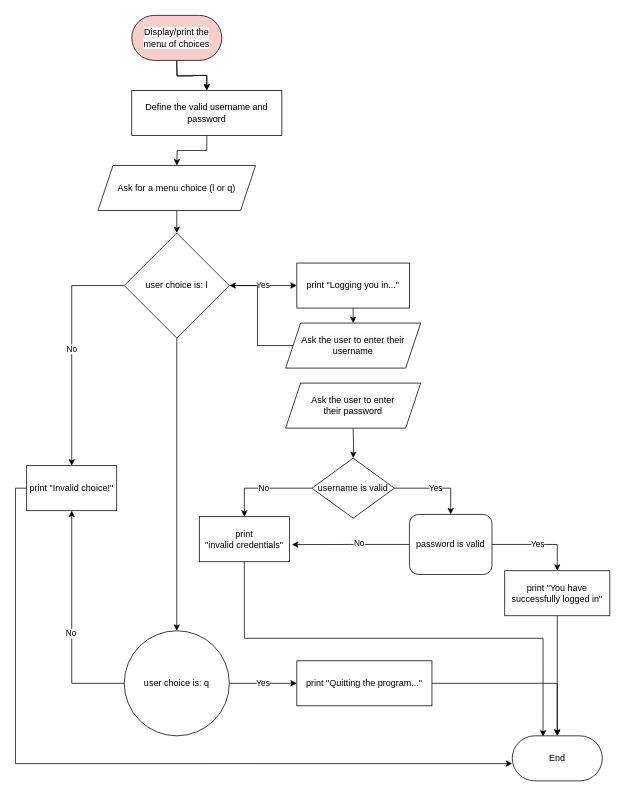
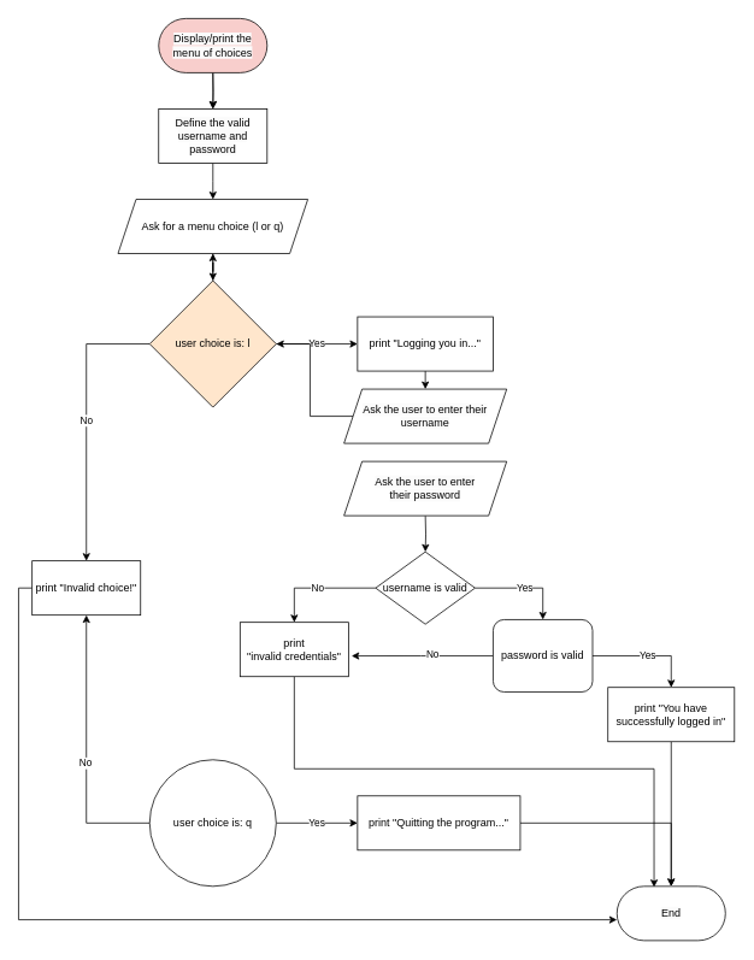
  <mxCell id="0" />
  <mxCell id="1" parent="0" />
  <mxCell id="2" style="edgeStyle=orthogonalEdgeStyle;rounded=0;orthogonalLoop=1;jettySize=auto;html=1;entryX=0.5;entryY=0;entryDx=0;entryDy=0;" parent="1" target="6" edge="1"><mxGeometry relative="1" as="geometry"><mxPoint x="235" y="280" as="sourcePoint" /></mxGeometry></mxCell>
  <mxCell id="3" value="Yes" style="edgeStyle=orthogonalEdgeStyle;rounded=0;orthogonalLoop=1;jettySize=auto;html=1;entryX=0;entryY=0.5;entryDx=0;entryDy=0;" parent="1" source="6" target="10" edge="1"><mxGeometry relative="1" as="geometry" /></mxCell>
- <mxCell id="4" style="edgeStyle=orthogonalEdgeStyle;rounded=0;orthogonalLoop=1;jettySize=auto;html=1;" parent="1" source="6" target="14" edge="1"><mxGeometry relative="1" as="geometry" /></mxCell>
+ <mxCell id="4" style="edgeStyle=orthogonalEdgeStyle;rounded=0;orthogonalLoop=1;jettySize=auto;html=1;" parent="1" source="6" target="36" edge="1"><mxGeometry relative="1" as="geometry" /></mxCell>
  <mxCell id="5" value="No" style="edgeStyle=orthogonalEdgeStyle;rounded=0;orthogonalLoop=1;jettySize=auto;html=1;" parent="1" source="6" target="31" edge="1"><mxGeometry relative="1" as="geometry" /></mxCell>
- <mxCell id="6" value="user choice is: l" style="rhombus;whiteSpace=wrap;html=1;rounded=0;" parent="1" vertex="1"><mxGeometry x="165" y="310" width="140" height="140" as="geometry" /></mxCell>
+ <mxCell id="6" value="user choice is: l" style="rhombus;whiteSpace=wrap;html=1;rounded=0;fillColor=#ffe6cc;" parent="1" vertex="1"><mxGeometry x="165" y="310" width="140" height="140" as="geometry" /></mxCell>
  <mxCell id="7" style="edgeStyle=orthogonalEdgeStyle;rounded=0;orthogonalLoop=1;jettySize=auto;html=1;entryX=0.5;entryY=0;entryDx=0;entryDy=0;" parent="1" source="8" edge="1"><mxGeometry relative="1" as="geometry"><mxPoint x="235" y="220" as="targetPoint" /></mxGeometry></mxCell>
- <mxCell id="8" value="&lt;span style=&quot;color: rgb(0, 0, 0); font-family: Helvetica; font-size: 12px; font-style: normal; font-variant-ligatures: normal; font-variant-caps: normal; font-weight: 400; letter-spacing: normal; orphans: 2; text-align: center; text-indent: 0px; text-transform: none; widows: 2; word-spacing: 0px; -webkit-text-stroke-width: 0px; background-color: rgb(251, 251, 251); text-decoration-thickness: initial; text-decoration-style: initial; text-decoration-color: initial; float: none; display: inline !important;&quot;&gt;Define the valid username and password&lt;/span&gt;" style="rounded=0;whiteSpace=wrap;html=1;" parent="1" vertex="1"><mxGeometry x="175" y="120" width="200" height="60" as="geometry" /></mxCell>
+ <mxCell id="8" value="&lt;span style=&quot;color: rgb(0, 0, 0); font-family: Helvetica; font-size: 12px; font-style: normal; font-variant-ligatures: normal; font-variant-caps: normal; font-weight: 400; letter-spacing: normal; orphans: 2; text-align: center; text-indent: 0px; text-transform: none; widows: 2; word-spacing: 0px; -webkit-text-stroke-width: 0px; background-color: rgb(251, 251, 251); text-decoration-thickness: initial; text-decoration-style: initial; text-decoration-color: initial; float: none; display: inline !important;&quot;&gt;Define the valid username and password&lt;/span&gt;" style="rounded=0;whiteSpace=wrap;html=1;" parent="1" vertex="1"><mxGeometry x="175" y="120" width="120" height="60" as="geometry" /></mxCell>
  <mxCell id="9" value="" style="edgeStyle=orthogonalEdgeStyle;rounded=0;orthogonalLoop=1;jettySize=auto;html=1;" parent="1" source="10" edge="1"><mxGeometry relative="1" as="geometry"><mxPoint x="470" y="430" as="targetPoint" /></mxGeometry></mxCell>
  <mxCell id="10" value="print &quot;Logging you in...&quot;" style="whiteSpace=wrap;html=1;rounded=0;" parent="1" vertex="1"><mxGeometry x="395" y="350" width="150" height="60" as="geometry" /></mxCell>
  <mxCell id="11" value="Yes" style="edgeStyle=orthogonalEdgeStyle;rounded=0;orthogonalLoop=1;jettySize=auto;html=1;" parent="1" source="14" target="16" edge="1"><mxGeometry relative="1" as="geometry" /></mxCell>
  <mxCell id="12" style="edgeStyle=orthogonalEdgeStyle;rounded=0;orthogonalLoop=1;jettySize=auto;html=1;entryX=0.5;entryY=1;entryDx=0;entryDy=0;" parent="1" source="14" target="31" edge="1"><mxGeometry relative="1" as="geometry" /></mxCell>
  <mxCell id="13" value="No" style="edgeLabel;html=1;align=center;verticalAlign=middle;resizable=0;points=[];" parent="12" vertex="1" connectable="0"><mxGeometry x="-0.085" y="2" relative="1" as="geometry"><mxPoint as="offset" /></mxGeometry></mxCell>
  <mxCell id="14" value="user choice is: q" style="ellipse;whiteSpace=wrap;html=1;" parent="1" vertex="1"><mxGeometry x="165" y="840" width="140" height="140" as="geometry" /></mxCell>
  <mxCell id="15" style="edgeStyle=orthogonalEdgeStyle;rounded=0;orthogonalLoop=1;jettySize=auto;html=1;" parent="1" source="16" target="35" edge="1"><mxGeometry relative="1" as="geometry" /></mxCell>
  <mxCell id="16" value="print &quot;Quitting the program&lt;span style=&quot;background-color: initial;&quot;&gt;...&quot;&lt;/span&gt;" style="whiteSpace=wrap;html=1;rounded=0;" parent="1" vertex="1"><mxGeometry x="395" y="880" width="180" height="60" as="geometry" /></mxCell>
  <mxCell id="17" value="" style="edgeStyle=orthogonalEdgeStyle;rounded=0;orthogonalLoop=1;jettySize=auto;html=1;" parent="1" edge="1"><mxGeometry relative="1" as="geometry"><mxPoint x="470" y="490" as="sourcePoint" /></mxGeometry></mxCell>
  <mxCell id="18" style="edgeStyle=orthogonalEdgeStyle;rounded=0;orthogonalLoop=1;jettySize=auto;html=1;" parent="1" target="21" edge="1"><mxGeometry relative="1" as="geometry"><mxPoint x="470" y="570" as="sourcePoint" /></mxGeometry></mxCell>
  <mxCell id="19" value="Yes" style="edgeStyle=orthogonalEdgeStyle;rounded=0;orthogonalLoop=1;jettySize=auto;html=1;entryX=0.5;entryY=0;entryDx=0;entryDy=0;" parent="1" source="21" target="25" edge="1"><mxGeometry relative="1" as="geometry"><mxPoint x="575" y="700" as="targetPoint" /></mxGeometry></mxCell>
  <mxCell id="20" value="No" style="edgeStyle=orthogonalEdgeStyle;rounded=0;orthogonalLoop=1;jettySize=auto;html=1;entryX=0.5;entryY=0;entryDx=0;entryDy=0;" parent="1" source="21" target="27" edge="1"><mxGeometry relative="1" as="geometry" /></mxCell>
  <mxCell id="21" value="username is valid" style="rhombus;whiteSpace=wrap;html=1;rounded=0;" parent="1" vertex="1"><mxGeometry x="415" y="610" width="110" height="80" as="geometry" /></mxCell>
  <mxCell id="22" style="edgeStyle=orthogonalEdgeStyle;rounded=0;orthogonalLoop=1;jettySize=auto;html=1;entryX=1.028;entryY=0.619;entryDx=0;entryDy=0;entryPerimeter=0;" parent="1" source="25" target="27" edge="1"><mxGeometry relative="1" as="geometry" /></mxCell>
  <mxCell id="23" value="No" style="edgeLabel;html=1;align=center;verticalAlign=middle;resizable=0;points=[];" parent="22" vertex="1" connectable="0"><mxGeometry x="-0.139" y="-2" relative="1" as="geometry"><mxPoint x="-1" as="offset" /></mxGeometry></mxCell>
  <mxCell id="24" value="Yes" style="edgeStyle=orthogonalEdgeStyle;rounded=0;orthogonalLoop=1;jettySize=auto;html=1;entryX=0.5;entryY=0;entryDx=0;entryDy=0;" parent="1" source="25" target="29" edge="1"><mxGeometry relative="1" as="geometry" /></mxCell>
  <mxCell id="25" value="password is valid" style="whiteSpace=wrap;html=1;rounded=1;" parent="1" vertex="1"><mxGeometry x="545" y="685" width="110" height="80" as="geometry" /></mxCell>
  <mxCell id="26" style="edgeStyle=orthogonalEdgeStyle;rounded=0;orthogonalLoop=1;jettySize=auto;html=1;entryX=0.342;entryY=0.017;entryDx=0;entryDy=0;entryPerimeter=0;" edge="1" parent="1" source="27" target="35"><mxGeometry relative="1" as="geometry"><Array as="points"><mxPoint x="325" y="850" /><mxPoint x="723" y="850" /></Array></mxGeometry></mxCell>
  <mxCell id="27" value="print &quot;invalid&amp;nbsp;credentials&lt;span style=&quot;background-color: initial;&quot;&gt;&quot;&lt;/span&gt;" style="whiteSpace=wrap;html=1;rounded=0;" parent="1" vertex="1"><mxGeometry x="265" y="688" width="120" height="60" as="geometry" /></mxCell>
  <mxCell id="28" style="edgeStyle=orthogonalEdgeStyle;rounded=0;orthogonalLoop=1;jettySize=auto;html=1;entryX=0.5;entryY=0;entryDx=0;entryDy=0;" parent="1" source="29" target="35" edge="1"><mxGeometry relative="1" as="geometry" /></mxCell>
  <mxCell id="29" value="print &quot;You have successfully logged in&quot;" style="whiteSpace=wrap;html=1;rounded=0;" parent="1" vertex="1"><mxGeometry x="672" y="760" width="140" height="60" as="geometry" /></mxCell>
  <mxCell id="30" style="edgeStyle=orthogonalEdgeStyle;rounded=0;orthogonalLoop=1;jettySize=auto;html=1;entryX=0;entryY=0.617;entryDx=0;entryDy=0;entryPerimeter=0;" parent="1" source="31" target="35" edge="1"><mxGeometry relative="1" as="geometry"><Array as="points"><mxPoint x="20" y="650" /><mxPoint x="20" y="1017" /></Array></mxGeometry></mxCell>
  <mxCell id="31" value="print &quot;Invalid choice!&lt;span style=&quot;background-color: initial;&quot;&gt;&quot;&lt;/span&gt;" style="whiteSpace=wrap;html=1;rounded=0;" parent="1" vertex="1"><mxGeometry x="35" y="620" width="120" height="60" as="geometry" /></mxCell>
  <mxCell id="32" style="edgeStyle=orthogonalEdgeStyle;rounded=0;orthogonalLoop=1;jettySize=auto;html=1;entryX=0.5;entryY=0;entryDx=0;entryDy=0;" parent="1" target="8" edge="1"><mxGeometry relative="1" as="geometry"><mxPoint x="235" y="80" as="sourcePoint" /></mxGeometry></mxCell>
  <mxCell id="33" value="" style="edgeStyle=orthogonalEdgeStyle;rounded=0;orthogonalLoop=1;jettySize=auto;html=1;" parent="1" source="34" target="8" edge="1"><mxGeometry relative="1" as="geometry" /></mxCell>
  <mxCell id="34" value="&lt;span style=&quot;color: rgb(0, 0, 0); font-family: Helvetica; font-size: 12px; font-style: normal; font-variant-ligatures: normal; font-variant-caps: normal; font-weight: 400; letter-spacing: normal; orphans: 2; text-align: center; text-indent: 0px; text-transform: none; widows: 2; word-spacing: 0px; -webkit-text-stroke-width: 0px; background-color: rgb(251, 251, 251); text-decoration-thickness: initial; text-decoration-style: initial; text-decoration-color: initial; float: none; display: inline !important;&quot;&gt;Display/print the menu of choices&lt;/span&gt;" style="rounded=1;whiteSpace=wrap;html=1;arcSize=50;fillColor=#f8cecc;" parent="1" vertex="1"><mxGeometry x="175" y="20" width="120" height="60" as="geometry" /></mxCell>
  <mxCell id="35" value="&lt;span style=&quot;color: rgb(0, 0, 0); font-family: Helvetica; font-size: 12px; font-style: normal; font-variant-ligatures: normal; font-variant-caps: normal; font-weight: 400; letter-spacing: normal; orphans: 2; text-align: center; text-indent: 0px; text-transform: none; widows: 2; word-spacing: 0px; -webkit-text-stroke-width: 0px; background-color: rgb(251, 251, 251); text-decoration-thickness: initial; text-decoration-style: initial; text-decoration-color: initial; float: none; display: inline !important;&quot;&gt;End&lt;/span&gt;" style="rounded=1;whiteSpace=wrap;html=1;arcSize=50;" parent="1" vertex="1"><mxGeometry x="682" y="980" width="120" height="60" as="geometry" /></mxCell>
  <mxCell id="36" value="Ask for a menu choice (l or q)" style="shape=parallelogram;perimeter=parallelogramPerimeter;whiteSpace=wrap;html=1;fixedSize=1;" parent="1" vertex="1"><mxGeometry x="130" y="220" width="210" height="60" as="geometry" /></mxCell>
  <mxCell id="37" style="edgeStyle=orthogonalEdgeStyle;rounded=0;orthogonalLoop=1;jettySize=auto;html=1;" parent="1" source="38" target="6" edge="1"><mxGeometry relative="1" as="geometry" /></mxCell>
  <mxCell id="38" value="&lt;span style=&quot;color: rgb(0, 0, 0); font-family: Helvetica; font-size: 12px; font-style: normal; font-variant-ligatures: normal; font-variant-caps: normal; font-weight: 400; letter-spacing: normal; orphans: 2; text-align: center; text-indent: 0px; text-transform: none; widows: 2; word-spacing: 0px; -webkit-text-stroke-width: 0px; background-color: rgb(251, 251, 251); text-decoration-thickness: initial; text-decoration-style: initial; text-decoration-color: initial; float: none; display: inline !important;&quot;&gt;Ask the user to enter their username&lt;/span&gt;" style="shape=parallelogram;perimeter=parallelogramPerimeter;whiteSpace=wrap;html=1;fixedSize=1;" parent="1" vertex="1"><mxGeometry x="380" y="430" width="180" height="60" as="geometry" /></mxCell>
  <mxCell id="39" value="&lt;span style=&quot;color: rgb(0, 0, 0); font-family: Helvetica; font-size: 12px; font-style: normal; font-variant-ligatures: normal; font-variant-caps: normal; font-weight: 400; letter-spacing: normal; orphans: 2; text-align: center; text-indent: 0px; text-transform: none; widows: 2; word-spacing: 0px; -webkit-text-stroke-width: 0px; background-color: rgb(251, 251, 251); text-decoration-thickness: initial; text-decoration-style: initial; text-decoration-color: initial; float: none; display: inline !important;&quot;&gt;Ask the user to enter their&amp;nbsp;password&lt;/span&gt;" style="shape=parallelogram;perimeter=parallelogramPerimeter;whiteSpace=wrap;html=1;fixedSize=1;" parent="1" vertex="1"><mxGeometry x="380" y="510" width="180" height="60" as="geometry" /></mxCell>
